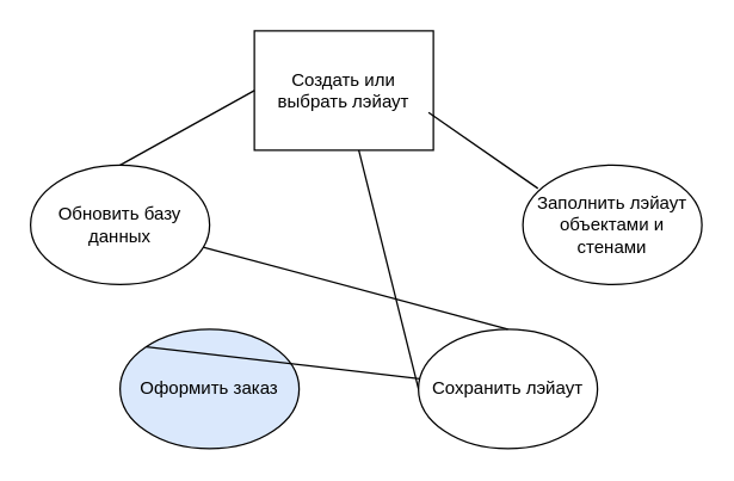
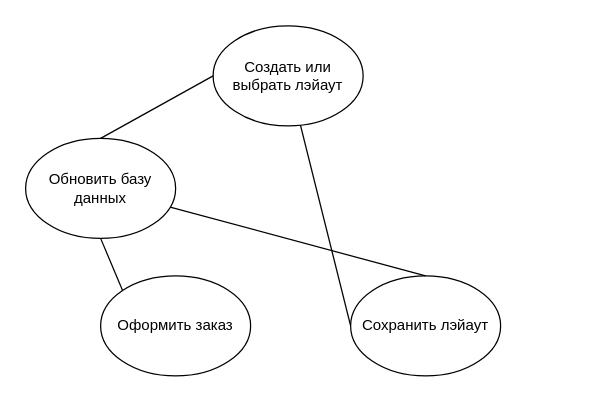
  <mxCell id="0" />
  <mxCell id="1" parent="0" />
- <mxCell id="2" value="Создать или выбрать лэйаут" style="whiteSpace=wrap;html=1;rounded=0;" vertex="1" parent="1"><mxGeometry x="170" y="20" width="120" height="80" as="geometry" /></mxCell>
- <mxCell id="3" value="Заполнить лэйаут объектами и стенами" style="ellipse;whiteSpace=wrap;html=1;" vertex="1" parent="1"><mxGeometry x="350" y="110" width="120" height="80" as="geometry" /></mxCell>
+ <mxCell id="2" value="Создать или выбрать лэйаут" style="ellipse;whiteSpace=wrap;html=1;" vertex="1" parent="1"><mxGeometry x="170" y="20" width="120" height="80" as="geometry" /></mxCell>
  <mxCell id="4" value="Сохранить лэйаут" style="ellipse;whiteSpace=wrap;html=1;" vertex="1" parent="1"><mxGeometry x="280" y="220" width="120" height="80" as="geometry" /></mxCell>
- <mxCell id="5" value="Оформить заказ" style="ellipse;whiteSpace=wrap;html=1;fillColor=#dae8fc;" vertex="1" parent="1"><mxGeometry x="80" y="220" width="120" height="80" as="geometry" /></mxCell>
+ <mxCell id="5" value="Оформить заказ" style="ellipse;whiteSpace=wrap;html=1;" vertex="1" parent="1"><mxGeometry x="80" y="220" width="120" height="80" as="geometry" /></mxCell>
  <mxCell id="6" value="Обновить базу данных" style="ellipse;whiteSpace=wrap;html=1;" vertex="1" parent="1"><mxGeometry x="20" y="110" width="120" height="80" as="geometry" /></mxCell>
- <mxCell id="7" value="" style="endArrow=none;html=1;rounded=0;entryX=0.973;entryY=0.683;entryDx=0;entryDy=0;entryPerimeter=0;exitX=0.084;exitY=0.195;exitDx=0;exitDy=0;exitPerimeter=0;" edge="1" parent="1" source="3" target="2"><mxGeometry width="50" height="50" relative="1" as="geometry"><mxPoint x="150" y="210" as="sourcePoint" /><mxPoint x="200" y="160" as="targetPoint" /></mxGeometry></mxCell>
  <mxCell id="8" value="" style="endArrow=none;html=1;rounded=0;exitX=0.5;exitY=0;exitDx=0;exitDy=0;" edge="1" parent="1" source="4" target="6"><mxGeometry width="50" height="50" relative="1" as="geometry"><mxPoint x="360" y="136" as="sourcePoint" /><mxPoint x="297" y="85" as="targetPoint" /></mxGeometry></mxCell>
  <mxCell id="9" value="" style="endArrow=none;html=1;rounded=0;exitX=0;exitY=0.5;exitDx=0;exitDy=0;" edge="1" parent="1" source="4" target="2"><mxGeometry width="50" height="50" relative="1" as="geometry"><mxPoint x="350" y="230" as="sourcePoint" /><mxPoint x="368" y="188" as="targetPoint" /></mxGeometry></mxCell>
- <mxCell id="10" value="" style="endArrow=none;html=1;rounded=0;exitX=0;exitY=0;exitDx=0;exitDy=0;" edge="1" parent="1" source="5" target="4"><mxGeometry width="50" height="50" relative="1" as="geometry"><mxPoint x="290" y="270" as="sourcePoint" /><mxPoint x="210" y="270" as="targetPoint" /></mxGeometry></mxCell>
+ <mxCell id="10" value="" style="endArrow=none;html=1;rounded=0;entryX=0.5;entryY=1;entryDx=0;entryDy=0;exitX=0;exitY=0;exitDx=0;exitDy=0;" edge="1" parent="1" source="5" target="6"><mxGeometry width="50" height="50" relative="1" as="geometry"><mxPoint x="290" y="270" as="sourcePoint" /><mxPoint x="210" y="270" as="targetPoint" /></mxGeometry></mxCell>
  <mxCell id="11" value="" style="endArrow=none;html=1;rounded=0;entryX=0;entryY=0.5;entryDx=0;entryDy=0;exitX=0.5;exitY=0;exitDx=0;exitDy=0;" edge="1" parent="1" source="6" target="2"><mxGeometry width="50" height="50" relative="1" as="geometry"><mxPoint x="108" y="242" as="sourcePoint" /><mxPoint x="60" y="190" as="targetPoint" /></mxGeometry></mxCell>
